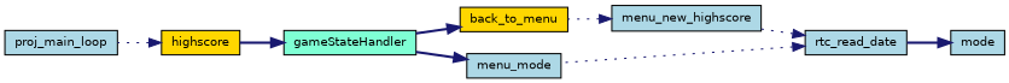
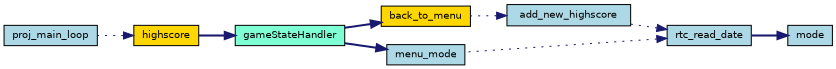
  digraph {
    rankdir=RL
    node [color=black fillcolor=lightblue fontname=Helvetica fontsize=10 shape=record style=filled]
    edge [color=midnightblue dir=back fontname=Helvetica fontsize=10 labelfontname=Helvetica labelfontsize=10 style=bold]
    n1 [fontcolor=black height=0.2 label=mode width=0.4]
    n2 [height=0.2 label=rtc_read_date width=0.4]
-   n3 [height=0.2 label=menu_new_highscore width=0.4]
+   n3 [height=0.2 label=add_new_highscore width=0.4]
    n4 [height=0.2 label=menu_mode width=0.4]
    n5 [fillcolor=gold height=0.2 label=back_to_menu width=0.4]
    n6 [fillcolor=aquamarine height=0.2 label=gameStateHandler width=0.4]
    n7 [fillcolor=gold height=0.2 label=highscore width=0.4]
    n8 [height=0.2 label=proj_main_loop width=0.4]
    n1 -> n2
    n2 -> n3 [style=dotted]
    n2 -> n4 [style=dotted]
    n3 -> n5 [style=dotted]
    n4 -> n6
    n5 -> n6
    n6 -> n7
    n7 -> n8 [style=dotted]
  }
